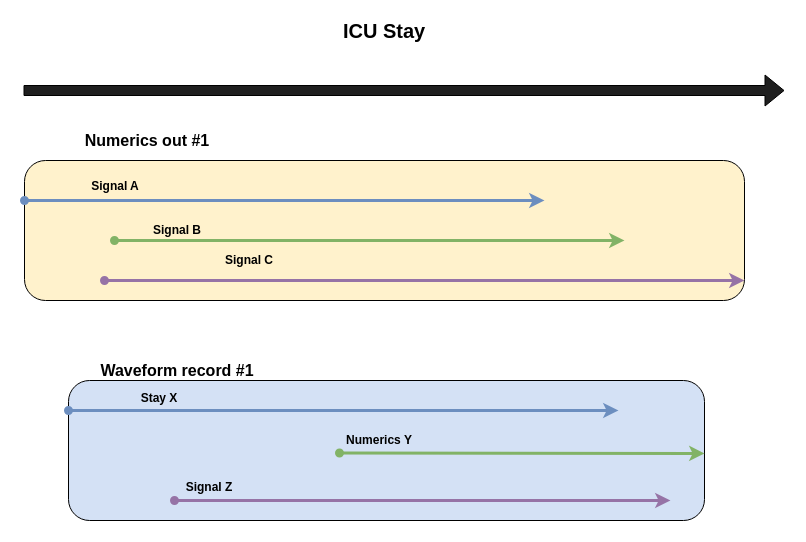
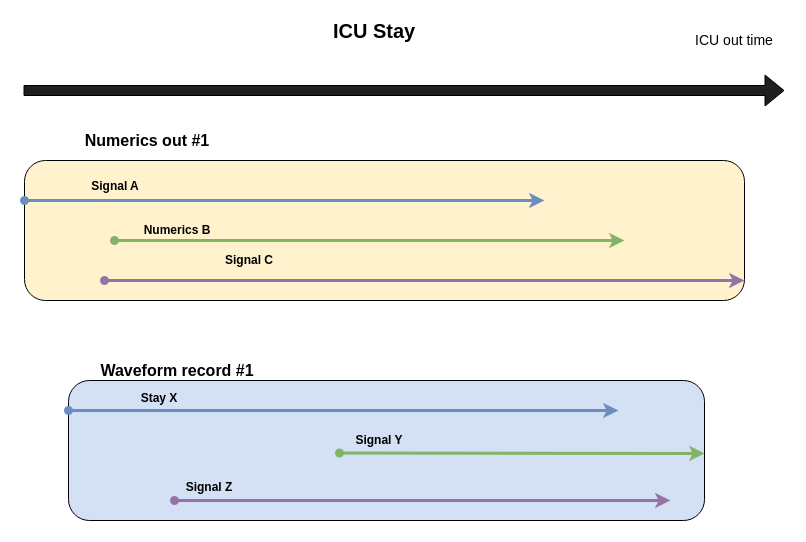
  <mxCell id="0" />
  <mxCell id="1" parent="0" />
  <mxCell id="2" value="" style="shape=flexArrow;endArrow=block;startArrow=none;html=1;endFill=0;fillColor=#1F1F1F;startFill=0;" parent="1" edge="1"><mxGeometry width="50" height="50" relative="1" as="geometry"><mxPoint x="23" y="90" as="sourcePoint" /><mxPoint x="784" y="90" as="targetPoint" /></mxGeometry></mxCell>
- <mxCell id="3" value="ICU Stay" style="text;html=1;strokeColor=none;fillColor=none;align=center;verticalAlign=middle;whiteSpace=wrap;rounded=0;fontSize=20;fontStyle=1" parent="1" vertex="1"><mxGeometry x="314" y="20" width="140" height="20" as="geometry" /></mxCell>
+ <mxCell id="3" value="ICU Stay" style="text;html=1;strokeColor=none;fillColor=none;align=center;verticalAlign=middle;whiteSpace=wrap;rounded=0;fontSize=20;fontStyle=1" parent="1" vertex="1"><mxGeometry x="304" y="20" width="140" height="20" as="geometry" /></mxCell>
+ <mxCell id="4" value="ICU out time" style="text;html=1;strokeColor=none;fillColor=none;align=center;verticalAlign=middle;whiteSpace=wrap;rounded=0;fontSize=14;" parent="1" vertex="1"><mxGeometry x="684" y="30" width="100" height="20" as="geometry" /></mxCell>
  <mxCell id="5" value="" style="rounded=1;whiteSpace=wrap;html=1;fontSize=14;fillColor=#FFF2CC;" parent="1" vertex="1"><mxGeometry x="24" y="160" width="720" height="140" as="geometry" /></mxCell>
  <mxCell id="6" value="Numerics out #1" style="text;html=1;strokeColor=none;fillColor=none;align=center;verticalAlign=middle;whiteSpace=wrap;rounded=0;fontSize=16;fontStyle=1" parent="1" vertex="1"><mxGeometry x="52" y="130" width="190" height="20" as="geometry" /></mxCell>
  <mxCell id="7" value="" style="endArrow=oval;startArrow=classic;html=1;fillColor=#dae8fc;fontSize=16;strokeWidth=3;strokeColor=#6c8ebf;endFill=1;" parent="1" edge="1"><mxGeometry width="50" height="50" relative="1" as="geometry"><mxPoint x="544" y="200" as="sourcePoint" /><mxPoint x="24" y="200" as="targetPoint" /></mxGeometry></mxCell>
  <mxCell id="8" value="Signal A" style="text;html=1;strokeColor=none;fillColor=none;align=center;verticalAlign=middle;whiteSpace=wrap;rounded=0;fontSize=12;fontStyle=1" parent="1" vertex="1"><mxGeometry x="20" y="176" width="190" height="20" as="geometry" /></mxCell>
  <mxCell id="9" value="" style="endArrow=oval;startArrow=classic;html=1;fillColor=#d5e8d4;fontSize=16;strokeWidth=3;strokeColor=#82b366;endFill=1;" parent="1" edge="1"><mxGeometry width="50" height="50" relative="1" as="geometry"><mxPoint x="624" y="240" as="sourcePoint" /><mxPoint x="114" y="240" as="targetPoint" /></mxGeometry></mxCell>
- <mxCell id="10" value="Signal B" style="text;html=1;strokeColor=none;fillColor=none;align=center;verticalAlign=middle;whiteSpace=wrap;rounded=0;fontSize=12;fontStyle=1" parent="1" vertex="1"><mxGeometry x="82" y="220" width="190" height="20" as="geometry" /></mxCell>
+ <mxCell id="10" value="Numerics B" style="text;html=1;strokeColor=none;fillColor=none;align=center;verticalAlign=middle;whiteSpace=wrap;rounded=0;fontSize=12;fontStyle=1" parent="1" vertex="1"><mxGeometry x="82" y="220" width="190" height="20" as="geometry" /></mxCell>
  <mxCell id="11" value="" style="endArrow=oval;startArrow=classic;html=1;fillColor=#e1d5e7;fontSize=16;strokeWidth=3;strokeColor=#9673a6;endFill=1;" parent="1" edge="1"><mxGeometry width="50" height="50" relative="1" as="geometry"><mxPoint x="744" y="280" as="sourcePoint" /><mxPoint x="104" y="280" as="targetPoint" /></mxGeometry></mxCell>
  <mxCell id="12" value="Signal C" style="text;html=1;strokeColor=none;fillColor=none;align=center;verticalAlign=middle;whiteSpace=wrap;rounded=0;fontSize=12;fontStyle=1" parent="1" vertex="1"><mxGeometry x="154" y="250" width="190" height="20" as="geometry" /></mxCell>
  <mxCell id="13" value="" style="rounded=1;whiteSpace=wrap;html=1;fontSize=14;fillColor=#D4E1F5;" parent="1" vertex="1"><mxGeometry x="68" y="380" width="636" height="140" as="geometry" /></mxCell>
  <mxCell id="14" value="Waveform record #1" style="text;html=1;strokeColor=none;fillColor=none;align=center;verticalAlign=middle;whiteSpace=wrap;rounded=0;fontSize=16;fontStyle=1" parent="1" vertex="1"><mxGeometry x="82" y="360" width="190" height="20" as="geometry" /></mxCell>
  <mxCell id="15" value="" style="endArrow=oval;startArrow=classic;html=1;fillColor=#dae8fc;fontSize=16;strokeWidth=3;strokeColor=#6c8ebf;endFill=1;" parent="1" edge="1"><mxGeometry width="50" height="50" relative="1" as="geometry"><mxPoint x="618" y="410" as="sourcePoint" /><mxPoint x="68" y="410" as="targetPoint" /></mxGeometry></mxCell>
  <mxCell id="16" value="Stay X" style="text;html=1;strokeColor=none;fillColor=none;align=center;verticalAlign=middle;whiteSpace=wrap;rounded=0;fontSize=12;fontStyle=1" parent="1" vertex="1"><mxGeometry x="64" y="388" width="190" height="20" as="geometry" /></mxCell>
  <mxCell id="17" value="" style="endArrow=oval;startArrow=classic;html=1;fillColor=#d5e8d4;fontSize=16;strokeWidth=3;strokeColor=#82b366;endFill=1;" parent="1" edge="1"><mxGeometry width="50" height="50" relative="1" as="geometry"><mxPoint x="704" y="453" as="sourcePoint" /><mxPoint x="339" y="452.5" as="targetPoint" /></mxGeometry></mxCell>
- <mxCell id="18" value="Numerics Y" style="text;html=1;strokeColor=none;fillColor=none;align=center;verticalAlign=middle;whiteSpace=wrap;rounded=0;fontSize=12;fontStyle=1" parent="1" vertex="1"><mxGeometry x="284" y="430" width="190" height="20" as="geometry" /></mxCell>
+ <mxCell id="18" value="Signal Y" style="text;html=1;strokeColor=none;fillColor=none;align=center;verticalAlign=middle;whiteSpace=wrap;rounded=0;fontSize=12;fontStyle=1" parent="1" vertex="1"><mxGeometry x="284" y="430" width="190" height="20" as="geometry" /></mxCell>
  <mxCell id="19" value="" style="endArrow=oval;startArrow=classic;html=1;fillColor=#e1d5e7;fontSize=16;strokeWidth=3;strokeColor=#9673a6;endFill=1;" parent="1" edge="1"><mxGeometry width="50" height="50" relative="1" as="geometry"><mxPoint x="670" y="500" as="sourcePoint" /><mxPoint x="174" y="500" as="targetPoint" /></mxGeometry></mxCell>
  <mxCell id="20" value="Signal Z" style="text;html=1;strokeColor=none;fillColor=none;align=center;verticalAlign=middle;whiteSpace=wrap;rounded=0;fontSize=12;fontStyle=1" parent="1" vertex="1"><mxGeometry x="114" y="477" width="190" height="20" as="geometry" /></mxCell>
